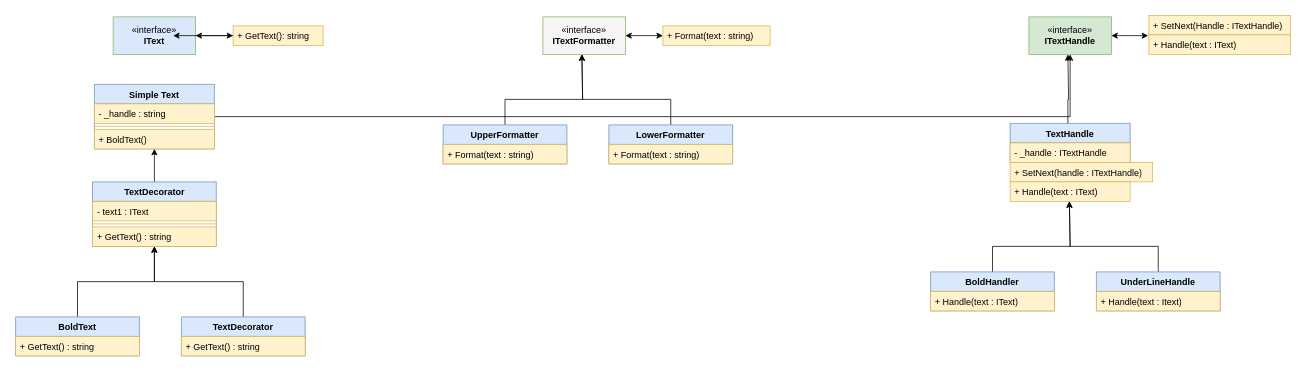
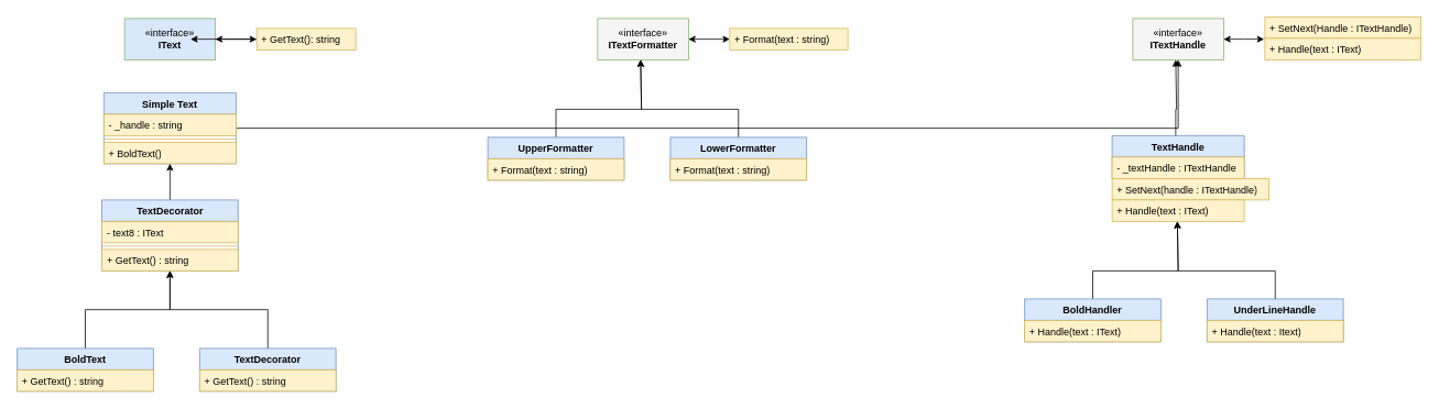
  <mxCell id="0" />
  <mxCell id="1" parent="0" />
  <mxCell id="2" style="edgeStyle=orthogonalEdgeStyle;rounded=0;orthogonalLoop=1;jettySize=auto;html=1;startArrow=classic;startFill=1;" edge="1" parent="1" source="3" target="5"><mxGeometry relative="1" as="geometry" /></mxCell>
  <mxCell id="3" value="«interface»&lt;br&gt;&lt;b&gt;IText&lt;/b&gt;" style="html=1;whiteSpace=wrap;fillColor=#dae8fc;strokeColor=#82b366;" vertex="1" parent="1"><mxGeometry x="150" width="110" height="50" as="geometry" y="22" /></mxCell>
  <mxCell id="4" value="" style="edgeStyle=orthogonalEdgeStyle;rounded=0;orthogonalLoop=1;jettySize=auto;html=1;" edge="1" parent="1" source="5"><mxGeometry relative="1" as="geometry"><mxPoint x="230" y="47" as="targetPoint" /></mxGeometry></mxCell>
  <mxCell id="5" value="+ GetText(): string" style="text;strokeColor=#d6b656;fillColor=#fff2cc;align=left;verticalAlign=top;spacingLeft=4;spacingRight=4;overflow=hidden;rotatable=0;points=[[0,0.5],[1,0.5]];portConstraint=eastwest;whiteSpace=wrap;html=1;" vertex="1" parent="1"><mxGeometry x="310" y="34" width="120" height="26" as="geometry" /></mxCell>
  <mxCell id="6" style="edgeStyle=orthogonalEdgeStyle;rounded=0;orthogonalLoop=1;jettySize=auto;html=1;" edge="1" parent="1" source="7" target="32"><mxGeometry relative="1" as="geometry" /></mxCell>
  <mxCell id="7" value="Simple Text" style="swimlane;fontStyle=1;align=center;verticalAlign=top;childLayout=stackLayout;horizontal=1;startSize=26;horizontalStack=0;resizeParent=1;resizeParentMax=0;resizeLast=0;collapsible=1;marginBottom=0;whiteSpace=wrap;html=1;fillColor=#dae8fc;strokeColor=#6c8ebf;" vertex="1" parent="1"><mxGeometry x="125" y="112" width="160" height="86" as="geometry" /></mxCell>
  <mxCell id="8" value="- _handle : string" style="text;strokeColor=#d6b656;fillColor=#fff2cc;align=left;verticalAlign=top;spacingLeft=4;spacingRight=4;overflow=hidden;rotatable=0;points=[[0,0.5],[1,0.5]];portConstraint=eastwest;whiteSpace=wrap;html=1;" vertex="1" parent="7"><mxGeometry y="26" width="160" height="26" as="geometry" /></mxCell>
  <mxCell id="9" value="" style="line;strokeWidth=1;fillColor=#fff2cc;align=left;verticalAlign=middle;spacingTop=-1;spacingLeft=3;spacingRight=3;rotatable=0;labelPosition=right;points=[];portConstraint=eastwest;strokeColor=#d6b656;" vertex="1" parent="7"><mxGeometry y="52" width="160" height="8" as="geometry" /></mxCell>
  <mxCell id="10" value="+ BoldText()" style="text;strokeColor=#d6b656;fillColor=#fff2cc;align=left;verticalAlign=top;spacingLeft=4;spacingRight=4;overflow=hidden;rotatable=0;points=[[0,0.5],[1,0.5]];portConstraint=eastwest;whiteSpace=wrap;html=1;" vertex="1" parent="7"><mxGeometry y="60" width="160" height="26" as="geometry" /></mxCell>
  <mxCell id="11" style="edgeStyle=orthogonalEdgeStyle;rounded=0;orthogonalLoop=1;jettySize=auto;html=1;entryX=0.5;entryY=1;entryDx=0;entryDy=0;" edge="1" parent="1" source="12" target="7"><mxGeometry relative="1" as="geometry" /></mxCell>
  <mxCell id="12" value="TextDecorator" style="swimlane;fontStyle=1;align=center;verticalAlign=top;childLayout=stackLayout;horizontal=1;startSize=26;horizontalStack=0;resizeParent=1;resizeParentMax=0;resizeLast=0;collapsible=1;marginBottom=0;whiteSpace=wrap;html=1;fillColor=#dae8fc;strokeColor=#6c8ebf;" vertex="1" parent="1"><mxGeometry x="122.5" y="242" width="165" height="86" as="geometry" /></mxCell>
- <mxCell id="13" value="- text1 : IText" style="text;strokeColor=#d6b656;fillColor=#fff2cc;align=left;verticalAlign=top;spacingLeft=4;spacingRight=4;overflow=hidden;rotatable=0;points=[[0,0.5],[1,0.5]];portConstraint=eastwest;whiteSpace=wrap;html=1;" vertex="1" parent="12"><mxGeometry y="26" width="165" height="26" as="geometry" /></mxCell>
+ <mxCell id="13" value="- text8 : IText" style="text;strokeColor=#d6b656;fillColor=#fff2cc;align=left;verticalAlign=top;spacingLeft=4;spacingRight=4;overflow=hidden;rotatable=0;points=[[0,0.5],[1,0.5]];portConstraint=eastwest;whiteSpace=wrap;html=1;" vertex="1" parent="12"><mxGeometry y="26" width="165" height="26" as="geometry" /></mxCell>
  <mxCell id="14" value="" style="line;strokeWidth=1;fillColor=#fff2cc;align=left;verticalAlign=middle;spacingTop=-1;spacingLeft=3;spacingRight=3;rotatable=0;labelPosition=right;points=[];portConstraint=eastwest;strokeColor=#d6b656;" vertex="1" parent="12"><mxGeometry y="52" width="165" height="8" as="geometry" /></mxCell>
  <mxCell id="15" value="+ GetText() : string" style="text;strokeColor=#d6b656;fillColor=#fff2cc;align=left;verticalAlign=top;spacingLeft=4;spacingRight=4;overflow=hidden;rotatable=0;points=[[0,0.5],[1,0.5]];portConstraint=eastwest;whiteSpace=wrap;html=1;" vertex="1" parent="12"><mxGeometry y="60" width="165" height="26" as="geometry" /></mxCell>
  <mxCell id="16" style="edgeStyle=orthogonalEdgeStyle;rounded=0;orthogonalLoop=1;jettySize=auto;html=1;entryX=0.5;entryY=1;entryDx=0;entryDy=0;" edge="1" parent="1" source="17" target="12"><mxGeometry relative="1" as="geometry" /></mxCell>
  <mxCell id="17" value="BoldText" style="swimlane;fontStyle=1;align=center;verticalAlign=top;childLayout=stackLayout;horizontal=1;startSize=26;horizontalStack=0;resizeParent=1;resizeParentMax=0;resizeLast=0;collapsible=1;marginBottom=0;whiteSpace=wrap;html=1;fillColor=#dae8fc;strokeColor=#6c8ebf;" vertex="1" parent="1"><mxGeometry y="422" width="165" height="52" as="geometry" x="20" /></mxCell>
  <mxCell id="18" value="+ GetText() : string" style="text;strokeColor=#d6b656;fillColor=#fff2cc;align=left;verticalAlign=top;spacingLeft=4;spacingRight=4;overflow=hidden;rotatable=0;points=[[0,0.5],[1,0.5]];portConstraint=eastwest;whiteSpace=wrap;html=1;" vertex="1" parent="17"><mxGeometry y="26" width="165" height="26" as="geometry" /></mxCell>
  <mxCell id="19" style="edgeStyle=orthogonalEdgeStyle;rounded=0;orthogonalLoop=1;jettySize=auto;html=1;entryX=0.5;entryY=1;entryDx=0;entryDy=0;" edge="1" parent="1" source="20" target="12"><mxGeometry relative="1" as="geometry" /></mxCell>
  <mxCell id="20" value="TextDecorator" style="swimlane;fontStyle=1;align=center;verticalAlign=top;childLayout=stackLayout;horizontal=1;startSize=26;horizontalStack=0;resizeParent=1;resizeParentMax=0;resizeLast=0;collapsible=1;marginBottom=0;whiteSpace=wrap;html=1;fillColor=#dae8fc;strokeColor=#6c8ebf;" vertex="1" parent="1"><mxGeometry x="241" y="422" width="165" height="52" as="geometry" /></mxCell>
  <mxCell id="21" value="+ GetText() : string" style="text;strokeColor=#d6b656;fillColor=#fff2cc;align=left;verticalAlign=top;spacingLeft=4;spacingRight=4;overflow=hidden;rotatable=0;points=[[0,0.5],[1,0.5]];portConstraint=eastwest;whiteSpace=wrap;html=1;" vertex="1" parent="20"><mxGeometry y="26" width="165" height="26" as="geometry" /></mxCell>
  <mxCell id="22" style="edgeStyle=orthogonalEdgeStyle;rounded=0;orthogonalLoop=1;jettySize=auto;html=1;startArrow=classic;startFill=1;" edge="1" parent="1" source="23" target="24"><mxGeometry relative="1" as="geometry" /></mxCell>
  <mxCell id="23" value="«interface»&lt;br&gt;&lt;b&gt;ITextFormatter&lt;/b&gt;" style="html=1;whiteSpace=wrap;fillColor=#f5f5f5;strokeColor=#82b366;" vertex="1" parent="1"><mxGeometry x="723" width="110" height="50" as="geometry" y="22" /></mxCell>
  <mxCell id="24" value="+ Format(text : string)" style="text;strokeColor=#d6b656;fillColor=#fff2cc;align=left;verticalAlign=top;spacingLeft=4;spacingRight=4;overflow=hidden;rotatable=0;points=[[0,0.5],[1,0.5]];portConstraint=eastwest;whiteSpace=wrap;html=1;" vertex="1" parent="1"><mxGeometry x="883" y="34" width="143" height="26" as="geometry" /></mxCell>
  <mxCell id="25" style="edgeStyle=orthogonalEdgeStyle;rounded=0;orthogonalLoop=1;jettySize=auto;html=1;entryX=0.5;entryY=1;entryDx=0;entryDy=0;" edge="1" parent="1" source="26"><mxGeometry relative="1" as="geometry"><mxPoint x="775" y="72" as="targetPoint" /><Array as="points"><mxPoint x="672" y="132" /><mxPoint x="776" y="132" /><mxPoint x="776" y="72" /></Array></mxGeometry></mxCell>
  <mxCell id="26" value="UpperFormatter" style="swimlane;fontStyle=1;align=center;verticalAlign=top;childLayout=stackLayout;horizontal=1;startSize=26;horizontalStack=0;resizeParent=1;resizeParentMax=0;resizeLast=0;collapsible=1;marginBottom=0;whiteSpace=wrap;html=1;fillColor=#dae8fc;strokeColor=#6c8ebf;" vertex="1" parent="1"><mxGeometry x="590" y="166" width="165" height="52" as="geometry" /></mxCell>
  <mxCell id="27" value="+ Format(text : string)" style="text;strokeColor=#d6b656;fillColor=#fff2cc;align=left;verticalAlign=top;spacingLeft=4;spacingRight=4;overflow=hidden;rotatable=0;points=[[0,0.5],[1,0.5]];portConstraint=eastwest;whiteSpace=wrap;html=1;" vertex="1" parent="26"><mxGeometry y="26" width="165" height="26" as="geometry" /></mxCell>
  <mxCell id="28" style="edgeStyle=orthogonalEdgeStyle;rounded=0;orthogonalLoop=1;jettySize=auto;html=1;entryX=0.5;entryY=1;entryDx=0;entryDy=0;" edge="1" parent="1" source="29"><mxGeometry relative="1" as="geometry"><mxPoint x="775" y="72" as="targetPoint" /><Array as="points"><mxPoint x="894" y="132" /><mxPoint x="776" y="132" /><mxPoint x="776" y="72" /></Array></mxGeometry></mxCell>
  <mxCell id="29" value="LowerFormatter" style="swimlane;fontStyle=1;align=center;verticalAlign=top;childLayout=stackLayout;horizontal=1;startSize=26;horizontalStack=0;resizeParent=1;resizeParentMax=0;resizeLast=0;collapsible=1;marginBottom=0;whiteSpace=wrap;html=1;fillColor=#dae8fc;strokeColor=#6c8ebf;" vertex="1" parent="1"><mxGeometry x="811" y="166" width="165" height="52" as="geometry" /></mxCell>
  <mxCell id="30" value="+ Format(text : string)" style="text;strokeColor=#d6b656;fillColor=#fff2cc;align=left;verticalAlign=top;spacingLeft=4;spacingRight=4;overflow=hidden;rotatable=0;points=[[0,0.5],[1,0.5]];portConstraint=eastwest;whiteSpace=wrap;html=1;" vertex="1" parent="29"><mxGeometry y="26" width="165" height="26" as="geometry" /></mxCell>
  <mxCell id="31" style="edgeStyle=orthogonalEdgeStyle;rounded=0;orthogonalLoop=1;jettySize=auto;html=1;startArrow=classic;startFill=1;" edge="1" parent="1" source="32"><mxGeometry relative="1" as="geometry"><mxPoint x="1530" y="47" as="targetPoint" /></mxGeometry></mxCell>
- <mxCell id="32" value="«interface»&lt;br&gt;&lt;b&gt;ITextHandle&lt;/b&gt;" style="html=1;whiteSpace=wrap;fillColor=#d5e8d4;strokeColor=#82b366;" vertex="1" parent="1"><mxGeometry x="1371" width="110" height="50" as="geometry" y="22" /></mxCell>
+ <mxCell id="32" value="«interface»&lt;br&gt;&lt;b&gt;ITextHandle&lt;/b&gt;" style="html=1;whiteSpace=wrap;fillColor=#f5f5f5;strokeColor=#82b366;" vertex="1" parent="1"><mxGeometry x="1371" width="110" height="50" as="geometry" y="22" /></mxCell>
  <mxCell id="33" value="+ SetNext(Handle :&amp;nbsp;ITextHandle)" style="text;strokeColor=#d6b656;fillColor=#fff2cc;align=left;verticalAlign=top;spacingLeft=4;spacingRight=4;overflow=hidden;rotatable=0;points=[[0,0.5],[1,0.5]];portConstraint=eastwest;whiteSpace=wrap;html=1;" vertex="1" parent="1"><mxGeometry x="1531" y="20" width="189" height="26" as="geometry" /></mxCell>
  <mxCell id="34" style="edgeStyle=orthogonalEdgeStyle;rounded=0;orthogonalLoop=1;jettySize=auto;html=1;entryX=0.5;entryY=1;entryDx=0;entryDy=0;exitX=0.5;exitY=0;exitDx=0;exitDy=0;" edge="1" parent="1" source="35"><mxGeometry relative="1" as="geometry"><mxPoint x="1423" y="72" as="targetPoint" /><Array as="points"><mxPoint x="1423" y="166" /><mxPoint x="1423" y="132" /><mxPoint x="1424" y="132" /><mxPoint x="1424" y="72" /></Array></mxGeometry></mxCell>
  <mxCell id="35" value="TextHandle" style="swimlane;fontStyle=1;align=center;verticalAlign=top;childLayout=stackLayout;horizontal=1;startSize=26;horizontalStack=0;resizeParent=1;resizeParentMax=0;resizeLast=0;collapsible=1;marginBottom=0;whiteSpace=wrap;html=1;fillColor=#dae8fc;strokeColor=#6c8ebf;" vertex="1" parent="1"><mxGeometry x="1346" y="164" width="160" height="52" as="geometry" /></mxCell>
- <mxCell id="36" value="- _handle :&amp;nbsp;ITextHandle" style="text;strokeColor=#d6b656;fillColor=#fff2cc;align=left;verticalAlign=top;spacingLeft=4;spacingRight=4;overflow=hidden;rotatable=0;points=[[0,0.5],[1,0.5]];portConstraint=eastwest;whiteSpace=wrap;html=1;" vertex="1" parent="35"><mxGeometry y="26" width="160" height="26" as="geometry" /></mxCell>
+ <mxCell id="36" value="- _textHandle :&amp;nbsp;ITextHandle" style="text;strokeColor=#d6b656;fillColor=#fff2cc;align=left;verticalAlign=top;spacingLeft=4;spacingRight=4;overflow=hidden;rotatable=0;points=[[0,0.5],[1,0.5]];portConstraint=eastwest;whiteSpace=wrap;html=1;" vertex="1" parent="35"><mxGeometry y="26" width="160" height="26" as="geometry" /></mxCell>
  <mxCell id="37" value="+ Handle(text : IText)" style="text;strokeColor=#d6b656;fillColor=#fff2cc;align=left;verticalAlign=top;spacingLeft=4;spacingRight=4;overflow=hidden;rotatable=0;points=[[0,0.5],[1,0.5]];portConstraint=eastwest;whiteSpace=wrap;html=1;" vertex="1" parent="1"><mxGeometry x="1531" y="46" width="189" height="26" as="geometry" /></mxCell>
  <mxCell id="38" value="+ SetNext(handle :&amp;nbsp;ITextHandle)" style="text;strokeColor=#d6b656;fillColor=#fff2cc;align=left;verticalAlign=top;spacingLeft=4;spacingRight=4;overflow=hidden;rotatable=0;points=[[0,0.5],[1,0.5]];portConstraint=eastwest;whiteSpace=wrap;html=1;" vertex="1" parent="1"><mxGeometry x="1346" y="216" width="190" height="26" as="geometry" /></mxCell>
  <mxCell id="39" value="+ Handle(text : IText)" style="text;strokeColor=#d6b656;fillColor=#fff2cc;align=left;verticalAlign=top;spacingLeft=4;spacingRight=4;overflow=hidden;rotatable=0;points=[[0,0.5],[1,0.5]];portConstraint=eastwest;whiteSpace=wrap;html=1;" vertex="1" parent="1"><mxGeometry x="1346" y="242" width="160" height="26" as="geometry" /></mxCell>
  <mxCell id="40" style="edgeStyle=orthogonalEdgeStyle;rounded=0;orthogonalLoop=1;jettySize=auto;html=1;entryX=0.5;entryY=1;entryDx=0;entryDy=0;" edge="1" parent="1" source="41"><mxGeometry relative="1" as="geometry"><mxPoint x="1425" y="268" as="targetPoint" /><Array as="points"><mxPoint x="1322" y="328" /><mxPoint x="1426" y="328" /><mxPoint x="1426" y="268" /></Array></mxGeometry></mxCell>
  <mxCell id="41" value="BoldHandler" style="swimlane;fontStyle=1;align=center;verticalAlign=top;childLayout=stackLayout;horizontal=1;startSize=26;horizontalStack=0;resizeParent=1;resizeParentMax=0;resizeLast=0;collapsible=1;marginBottom=0;whiteSpace=wrap;html=1;fillColor=#dae8fc;strokeColor=#6c8ebf;" vertex="1" parent="1"><mxGeometry x="1240" y="362" width="165" height="52" as="geometry" /></mxCell>
  <mxCell id="42" value="+ Handle(text : IText)" style="text;strokeColor=#d6b656;fillColor=#fff2cc;align=left;verticalAlign=top;spacingLeft=4;spacingRight=4;overflow=hidden;rotatable=0;points=[[0,0.5],[1,0.5]];portConstraint=eastwest;whiteSpace=wrap;html=1;" vertex="1" parent="41"><mxGeometry y="26" width="165" height="26" as="geometry" /></mxCell>
  <mxCell id="43" style="edgeStyle=orthogonalEdgeStyle;rounded=0;orthogonalLoop=1;jettySize=auto;html=1;entryX=0.5;entryY=1;entryDx=0;entryDy=0;" edge="1" parent="1" source="44"><mxGeometry relative="1" as="geometry"><mxPoint x="1425" y="268" as="targetPoint" /><Array as="points"><mxPoint x="1544" y="328" /><mxPoint x="1426" y="328" /><mxPoint x="1426" y="268" /></Array></mxGeometry></mxCell>
  <mxCell id="44" value="UnderLineHandle" style="swimlane;fontStyle=1;align=center;verticalAlign=top;childLayout=stackLayout;horizontal=1;startSize=26;horizontalStack=0;resizeParent=1;resizeParentMax=0;resizeLast=0;collapsible=1;marginBottom=0;whiteSpace=wrap;html=1;fillColor=#dae8fc;strokeColor=#6c8ebf;" vertex="1" parent="1"><mxGeometry x="1461" y="362" width="165" height="52" as="geometry" /></mxCell>
  <mxCell id="45" value="+ Handle(text : Itext)" style="text;strokeColor=#d6b656;fillColor=#fff2cc;align=left;verticalAlign=top;spacingLeft=4;spacingRight=4;overflow=hidden;rotatable=0;points=[[0,0.5],[1,0.5]];portConstraint=eastwest;whiteSpace=wrap;html=1;" vertex="1" parent="44"><mxGeometry y="26" width="165" height="26" as="geometry" /></mxCell>
